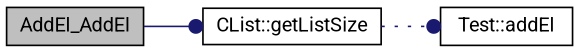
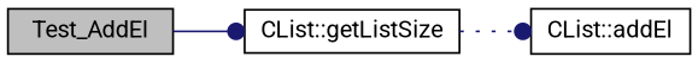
  digraph {
    fontname=Roboto
    rankdir=LR
    node [color=black fillcolor=white fontname=Roboto fontsize=12 shape=record style=filled]
    edge [arrowhead=dot color=midnightblue fontname=Roboto fontsize=12 labelfontname=Helvetica labelfontsize=12]
-   n1 [fillcolor=grey75 fontcolor=black height=0.2 label=AddEl_AddEl width=0.4]
+   n1 [fillcolor=grey75 fontcolor=black height=0.2 label=Test_AddEl width=0.4]
    n2 [height=0.2 label="CList::getListSize" width=0.4]
-   n3 [height=0.2 label="Test::addEl" width=0.4]
+   n3 [height=0.2 label="CList::addEl" width=0.4]
    n1 -> n2 [style=solid]
    n2 -> n3 [style=dotted]
  }
